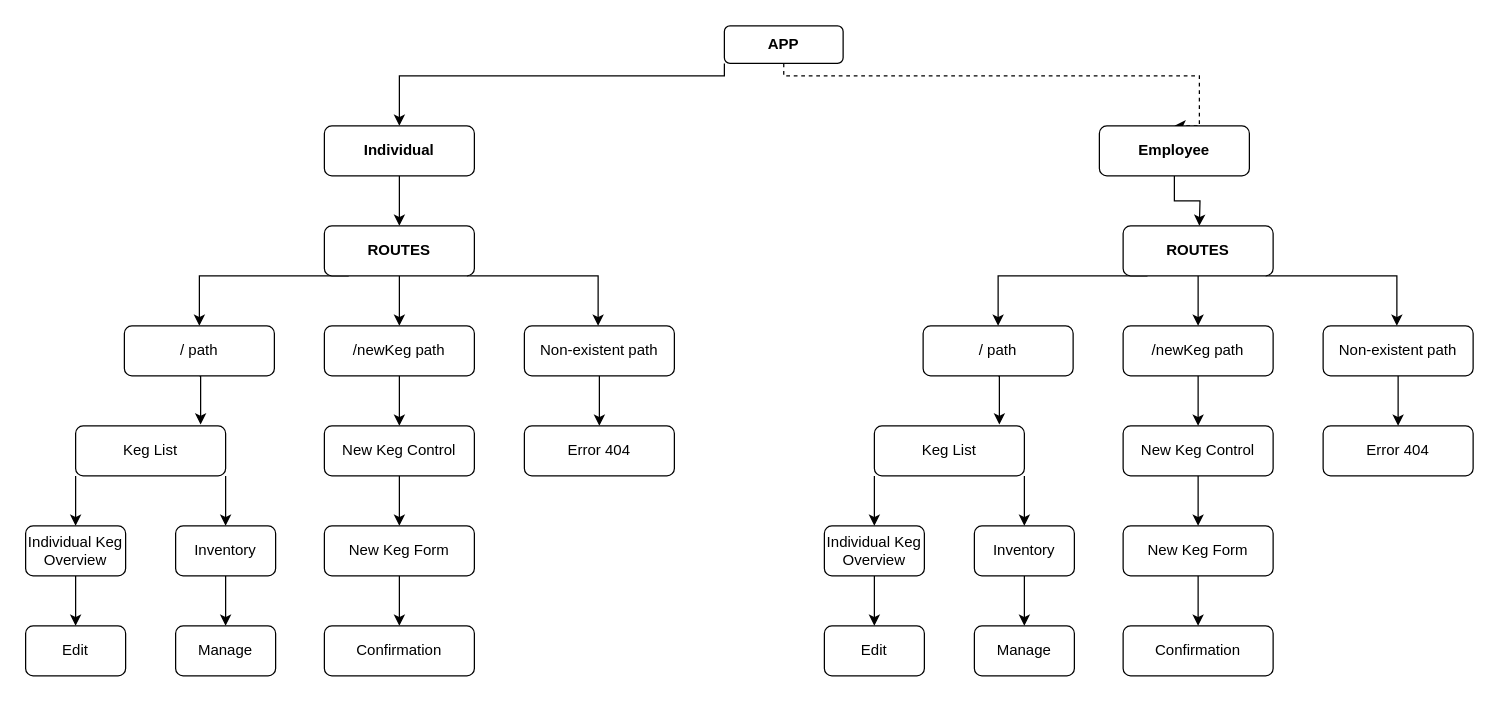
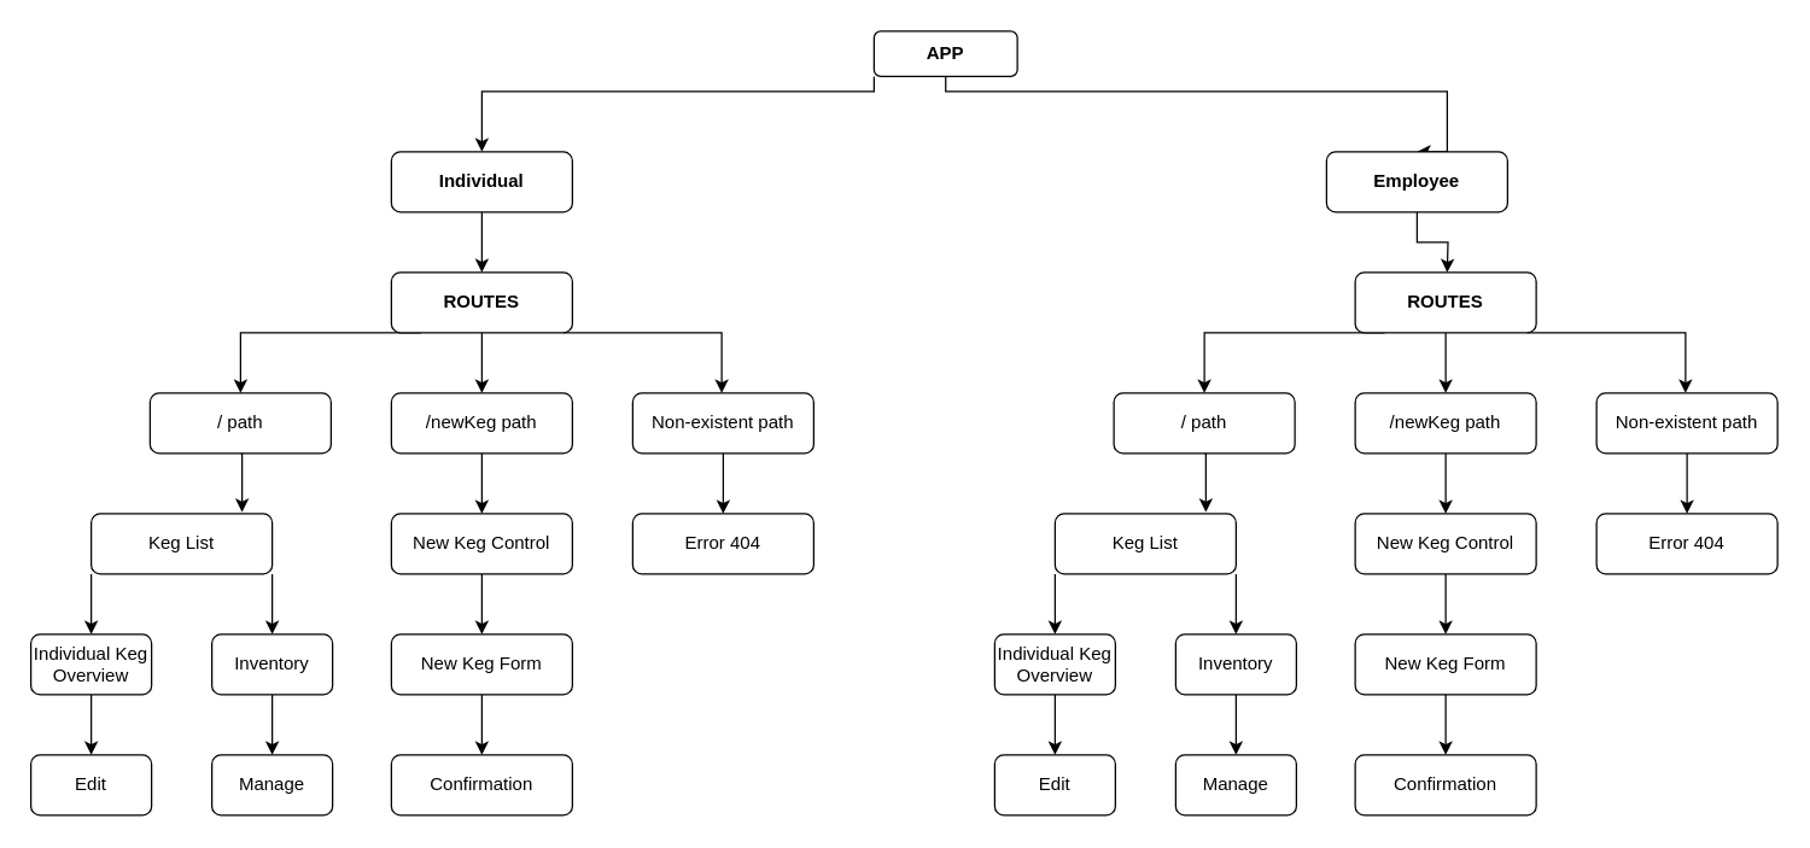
  <mxCell id="0" />
  <mxCell id="1" parent="0" />
  <mxCell id="2" style="edgeStyle=orthogonalEdgeStyle;rounded=0;orthogonalLoop=1;jettySize=auto;html=1;exitX=0;exitY=1;exitDx=0;exitDy=0;" edge="1" parent="1" source="4"><mxGeometry relative="1" as="geometry"><mxPoint x="319" y="100" as="targetPoint" /><mxPoint x="379" y="60" as="sourcePoint" /><Array as="points"><mxPoint x="319" y="60" /></Array></mxGeometry></mxCell>
- <mxCell id="3" value="" style="edgeStyle=orthogonalEdgeStyle;rounded=0;orthogonalLoop=1;jettySize=auto;html=1;entryX=0.5;entryY=0;entryDx=0;entryDy=0;dashed=1;" edge="1" parent="1" source="4" target="8"><mxGeometry relative="1" as="geometry"><mxPoint x="779" y="40" as="targetPoint" /><Array as="points"><mxPoint x="959" y="60" /></Array></mxGeometry></mxCell>
+ <mxCell id="3" value="" style="edgeStyle=orthogonalEdgeStyle;rounded=0;orthogonalLoop=1;jettySize=auto;html=1;entryX=0.5;entryY=0;entryDx=0;entryDy=0;" edge="1" parent="1" source="4" target="8"><mxGeometry relative="1" as="geometry"><mxPoint x="779" y="40" as="targetPoint" /><Array as="points"><mxPoint x="959" y="60" /></Array></mxGeometry></mxCell>
  <mxCell id="4" value="&lt;b&gt;APP&lt;/b&gt;" style="rounded=1;whiteSpace=wrap;html=1;fontSize=12;glass=0;strokeWidth=1;shadow=0;" vertex="1" parent="1"><mxGeometry x="579" y="20" width="95" height="30" as="geometry" /></mxCell>
  <mxCell id="5" value="" style="edgeStyle=orthogonalEdgeStyle;rounded=0;orthogonalLoop=1;jettySize=auto;html=1;" edge="1" parent="1" source="6" target="12"><mxGeometry relative="1" as="geometry" /></mxCell>
  <mxCell id="6" value="&lt;b&gt;Individual&lt;/b&gt;" style="rounded=1;whiteSpace=wrap;html=1;" vertex="1" parent="1"><mxGeometry x="259" y="100" width="120" height="40" as="geometry" /></mxCell>
  <mxCell id="7" value="" style="edgeStyle=orthogonalEdgeStyle;rounded=0;orthogonalLoop=1;jettySize=auto;html=1;" edge="1" parent="1" source="8"><mxGeometry relative="1" as="geometry"><mxPoint x="959" y="180" as="targetPoint" /></mxGeometry></mxCell>
  <mxCell id="8" value="&lt;b&gt;Employee&lt;/b&gt;" style="rounded=1;whiteSpace=wrap;html=1;" vertex="1" parent="1"><mxGeometry x="879" y="100" width="120" height="40" as="geometry" /></mxCell>
  <mxCell id="9" value="" style="edgeStyle=orthogonalEdgeStyle;rounded=0;orthogonalLoop=1;jettySize=auto;html=1;exitX=0.158;exitY=0.975;exitDx=0;exitDy=0;exitPerimeter=0;" edge="1" parent="1" source="12"><mxGeometry relative="1" as="geometry"><mxPoint x="239" y="220" as="sourcePoint" /><mxPoint x="159" y="260" as="targetPoint" /><Array as="points"><mxPoint x="278" y="220" /><mxPoint x="159" y="220" /></Array></mxGeometry></mxCell>
  <mxCell id="10" value="" style="edgeStyle=orthogonalEdgeStyle;rounded=0;orthogonalLoop=1;jettySize=auto;html=1;exitX=0.95;exitY=1;exitDx=0;exitDy=0;exitPerimeter=0;" edge="1" parent="1" source="12"><mxGeometry relative="1" as="geometry"><mxPoint x="398" y="220" as="sourcePoint" /><mxPoint x="478" y="260" as="targetPoint" /><Array as="points"><mxPoint x="478" y="220" /></Array></mxGeometry></mxCell>
  <mxCell id="11" value="" style="edgeStyle=orthogonalEdgeStyle;rounded=0;orthogonalLoop=1;jettySize=auto;html=1;" edge="1" parent="1" source="12" target="14"><mxGeometry relative="1" as="geometry" /></mxCell>
  <mxCell id="12" value="&lt;b&gt;ROUTES&lt;/b&gt;" style="rounded=1;whiteSpace=wrap;html=1;" vertex="1" parent="1"><mxGeometry x="259" y="180" width="120" height="40" as="geometry" /></mxCell>
  <mxCell id="13" value="" style="edgeStyle=orthogonalEdgeStyle;rounded=0;orthogonalLoop=1;jettySize=auto;html=1;" edge="1" parent="1" source="14" target="16"><mxGeometry relative="1" as="geometry" /></mxCell>
  <mxCell id="14" value="/newKeg path" style="rounded=1;whiteSpace=wrap;html=1;" vertex="1" parent="1"><mxGeometry x="259" y="260" width="120" height="40" as="geometry" /></mxCell>
  <mxCell id="15" value="" style="edgeStyle=orthogonalEdgeStyle;rounded=0;orthogonalLoop=1;jettySize=auto;html=1;" edge="1" parent="1" source="16" target="18"><mxGeometry relative="1" as="geometry" /></mxCell>
  <mxCell id="16" value="New Keg Control" style="rounded=1;whiteSpace=wrap;html=1;" vertex="1" parent="1"><mxGeometry x="259" y="340" width="120" height="40" as="geometry" /></mxCell>
  <mxCell id="17" value="" style="edgeStyle=orthogonalEdgeStyle;rounded=0;orthogonalLoop=1;jettySize=auto;html=1;" edge="1" parent="1" source="18" target="19"><mxGeometry relative="1" as="geometry" /></mxCell>
  <mxCell id="18" value="New Keg Form" style="rounded=1;whiteSpace=wrap;html=1;" vertex="1" parent="1"><mxGeometry x="259" y="420" width="120" height="40" as="geometry" /></mxCell>
  <mxCell id="19" value="Confirmation" style="rounded=1;whiteSpace=wrap;html=1;" vertex="1" parent="1"><mxGeometry x="259" y="500" width="120" height="40" as="geometry" /></mxCell>
  <mxCell id="20" value="" style="edgeStyle=orthogonalEdgeStyle;rounded=0;orthogonalLoop=1;jettySize=auto;html=1;" edge="1" parent="1" source="21" target="22"><mxGeometry relative="1" as="geometry" /></mxCell>
  <mxCell id="21" value="Non-existent path" style="rounded=1;whiteSpace=wrap;html=1;" vertex="1" parent="1"><mxGeometry x="419" y="260" width="120" height="40" as="geometry" /></mxCell>
  <mxCell id="22" value="Error 404" style="rounded=1;whiteSpace=wrap;html=1;" vertex="1" parent="1"><mxGeometry x="419" y="340" width="120" height="40" as="geometry" /></mxCell>
  <mxCell id="23" value="" style="edgeStyle=orthogonalEdgeStyle;rounded=0;orthogonalLoop=1;jettySize=auto;html=1;entryX=0.675;entryY=-0.025;entryDx=0;entryDy=0;entryPerimeter=0;" edge="1" parent="1"><mxGeometry relative="1" as="geometry"><mxPoint x="159" y="300" as="sourcePoint" /><mxPoint x="160" y="339" as="targetPoint" /></mxGeometry></mxCell>
  <mxCell id="24" value="/ path" style="rounded=1;whiteSpace=wrap;html=1;" vertex="1" parent="1"><mxGeometry x="99" y="260" width="120" height="40" as="geometry" /></mxCell>
  <mxCell id="25" value="" style="edgeStyle=orthogonalEdgeStyle;rounded=0;orthogonalLoop=1;jettySize=auto;html=1;" edge="1" parent="1" source="27" target="29"><mxGeometry relative="1" as="geometry"><Array as="points"><mxPoint x="60" y="400" /><mxPoint x="60" y="400" /></Array></mxGeometry></mxCell>
  <mxCell id="26" value="" style="edgeStyle=orthogonalEdgeStyle;rounded=0;orthogonalLoop=1;jettySize=auto;html=1;entryX=0.5;entryY=0;entryDx=0;entryDy=0;exitX=1;exitY=1;exitDx=0;exitDy=0;" edge="1" parent="1" source="27" target="32"><mxGeometry relative="1" as="geometry" /></mxCell>
  <mxCell id="27" value="Keg List" style="rounded=1;whiteSpace=wrap;html=1;" vertex="1" parent="1"><mxGeometry x="60" y="340" width="120" height="40" as="geometry" /></mxCell>
  <mxCell id="28" value="" style="edgeStyle=orthogonalEdgeStyle;rounded=0;orthogonalLoop=1;jettySize=auto;html=1;" edge="1" parent="1" source="29" target="30"><mxGeometry relative="1" as="geometry" /></mxCell>
  <mxCell id="29" value="Individual Keg Overview" style="rounded=1;whiteSpace=wrap;html=1;" vertex="1" parent="1"><mxGeometry x="20" y="420" width="80" height="40" as="geometry" /></mxCell>
  <mxCell id="30" value="Edit" style="rounded=1;whiteSpace=wrap;html=1;" vertex="1" parent="1"><mxGeometry x="20" y="500" width="80" height="40" as="geometry" /></mxCell>
  <mxCell id="31" value="" style="edgeStyle=orthogonalEdgeStyle;rounded=0;orthogonalLoop=1;jettySize=auto;html=1;" edge="1" parent="1" source="32" target="33"><mxGeometry relative="1" as="geometry" /></mxCell>
  <mxCell id="32" value="Inventory" style="rounded=1;whiteSpace=wrap;html=1;" vertex="1" parent="1"><mxGeometry x="140" y="420" width="80" height="40" as="geometry" /></mxCell>
  <mxCell id="33" value="Manage" style="rounded=1;whiteSpace=wrap;html=1;" vertex="1" parent="1"><mxGeometry x="140" y="500" width="80" height="40" as="geometry" /></mxCell>
  <mxCell id="34" value="" style="edgeStyle=orthogonalEdgeStyle;rounded=0;orthogonalLoop=1;jettySize=auto;html=1;exitX=0.158;exitY=0.975;exitDx=0;exitDy=0;exitPerimeter=0;" edge="1" source="37" parent="1"><mxGeometry relative="1" as="geometry"><mxPoint x="878" y="220" as="sourcePoint" /><mxPoint x="798" y="260" as="targetPoint" /><Array as="points"><mxPoint x="917" y="220" /><mxPoint x="798" y="220" /></Array></mxGeometry></mxCell>
  <mxCell id="35" value="" style="edgeStyle=orthogonalEdgeStyle;rounded=0;orthogonalLoop=1;jettySize=auto;html=1;exitX=0.95;exitY=1;exitDx=0;exitDy=0;exitPerimeter=0;" edge="1" source="37" parent="1"><mxGeometry relative="1" as="geometry"><mxPoint x="1037" y="220" as="sourcePoint" /><mxPoint x="1117" y="260" as="targetPoint" /><Array as="points"><mxPoint x="1117" y="220" /></Array></mxGeometry></mxCell>
  <mxCell id="36" value="" style="edgeStyle=orthogonalEdgeStyle;rounded=0;orthogonalLoop=1;jettySize=auto;html=1;" edge="1" source="37" target="39" parent="1"><mxGeometry relative="1" as="geometry" /></mxCell>
  <mxCell id="37" value="&lt;b&gt;ROUTES&lt;/b&gt;" style="rounded=1;whiteSpace=wrap;html=1;" vertex="1" parent="1"><mxGeometry x="898" y="180" width="120" height="40" as="geometry" /></mxCell>
  <mxCell id="38" value="" style="edgeStyle=orthogonalEdgeStyle;rounded=0;orthogonalLoop=1;jettySize=auto;html=1;" edge="1" source="39" target="41" parent="1"><mxGeometry relative="1" as="geometry" /></mxCell>
  <mxCell id="39" value="/newKeg path" style="rounded=1;whiteSpace=wrap;html=1;" vertex="1" parent="1"><mxGeometry x="898" y="260" width="120" height="40" as="geometry" /></mxCell>
  <mxCell id="40" value="" style="edgeStyle=orthogonalEdgeStyle;rounded=0;orthogonalLoop=1;jettySize=auto;html=1;" edge="1" source="41" target="43" parent="1"><mxGeometry relative="1" as="geometry" /></mxCell>
  <mxCell id="41" value="New Keg Control" style="rounded=1;whiteSpace=wrap;html=1;" vertex="1" parent="1"><mxGeometry x="898" y="340" width="120" height="40" as="geometry" /></mxCell>
  <mxCell id="42" value="" style="edgeStyle=orthogonalEdgeStyle;rounded=0;orthogonalLoop=1;jettySize=auto;html=1;" edge="1" source="43" target="44" parent="1"><mxGeometry relative="1" as="geometry" /></mxCell>
  <mxCell id="43" value="New Keg Form" style="rounded=1;whiteSpace=wrap;html=1;" vertex="1" parent="1"><mxGeometry x="898" y="420" width="120" height="40" as="geometry" /></mxCell>
  <mxCell id="44" value="Confirmation" style="rounded=1;whiteSpace=wrap;html=1;" vertex="1" parent="1"><mxGeometry x="898" y="500" width="120" height="40" as="geometry" /></mxCell>
  <mxCell id="45" value="" style="edgeStyle=orthogonalEdgeStyle;rounded=0;orthogonalLoop=1;jettySize=auto;html=1;" edge="1" source="46" target="47" parent="1"><mxGeometry relative="1" as="geometry" /></mxCell>
  <mxCell id="46" value="Non-existent path" style="rounded=1;whiteSpace=wrap;html=1;" vertex="1" parent="1"><mxGeometry x="1058" y="260" width="120" height="40" as="geometry" /></mxCell>
  <mxCell id="47" value="Error 404" style="rounded=1;whiteSpace=wrap;html=1;" vertex="1" parent="1"><mxGeometry x="1058" y="340" width="120" height="40" as="geometry" /></mxCell>
  <mxCell id="48" value="" style="edgeStyle=orthogonalEdgeStyle;rounded=0;orthogonalLoop=1;jettySize=auto;html=1;entryX=0.675;entryY=-0.025;entryDx=0;entryDy=0;entryPerimeter=0;" edge="1" parent="1"><mxGeometry relative="1" as="geometry"><mxPoint x="798" y="300" as="sourcePoint" /><mxPoint x="799" y="339" as="targetPoint" /></mxGeometry></mxCell>
  <mxCell id="49" value="/ path" style="rounded=1;whiteSpace=wrap;html=1;" vertex="1" parent="1"><mxGeometry x="738" y="260" width="120" height="40" as="geometry" /></mxCell>
  <mxCell id="50" value="" style="edgeStyle=orthogonalEdgeStyle;rounded=0;orthogonalLoop=1;jettySize=auto;html=1;" edge="1" source="52" target="54" parent="1"><mxGeometry relative="1" as="geometry"><Array as="points"><mxPoint x="699" y="400" /><mxPoint x="699" y="400" /></Array></mxGeometry></mxCell>
  <mxCell id="51" value="" style="edgeStyle=orthogonalEdgeStyle;rounded=0;orthogonalLoop=1;jettySize=auto;html=1;entryX=0.5;entryY=0;entryDx=0;entryDy=0;exitX=1;exitY=1;exitDx=0;exitDy=0;" edge="1" source="52" target="57" parent="1"><mxGeometry relative="1" as="geometry" /></mxCell>
  <mxCell id="52" value="Keg List" style="rounded=1;whiteSpace=wrap;html=1;" vertex="1" parent="1"><mxGeometry x="699" y="340" width="120" height="40" as="geometry" /></mxCell>
  <mxCell id="53" value="" style="edgeStyle=orthogonalEdgeStyle;rounded=0;orthogonalLoop=1;jettySize=auto;html=1;" edge="1" source="54" target="55" parent="1"><mxGeometry relative="1" as="geometry" /></mxCell>
  <mxCell id="54" value="Individual Keg Overview" style="rounded=1;whiteSpace=wrap;html=1;" vertex="1" parent="1"><mxGeometry x="659" y="420" width="80" height="40" as="geometry" /></mxCell>
  <mxCell id="55" value="Edit" style="rounded=1;whiteSpace=wrap;html=1;" vertex="1" parent="1"><mxGeometry x="659" y="500" width="80" height="40" as="geometry" /></mxCell>
  <mxCell id="56" value="" style="edgeStyle=orthogonalEdgeStyle;rounded=0;orthogonalLoop=1;jettySize=auto;html=1;" edge="1" source="57" target="58" parent="1"><mxGeometry relative="1" as="geometry" /></mxCell>
  <mxCell id="57" value="Inventory" style="rounded=1;whiteSpace=wrap;html=1;" vertex="1" parent="1"><mxGeometry x="779" y="420" width="80" height="40" as="geometry" /></mxCell>
  <mxCell id="58" value="Manage" style="rounded=1;whiteSpace=wrap;html=1;" vertex="1" parent="1"><mxGeometry x="779" y="500" width="80" height="40" as="geometry" /></mxCell>
